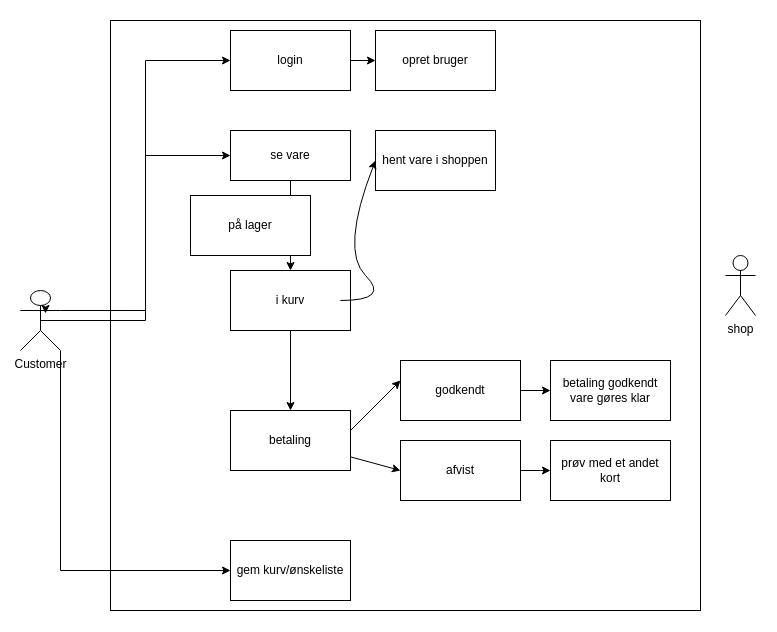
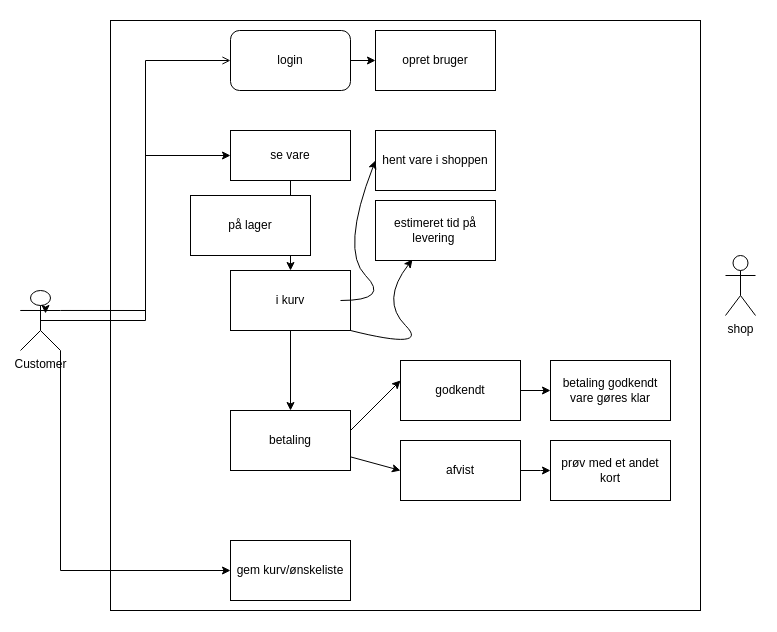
  <mxCell id="0" />
  <mxCell id="1" parent="0" />
  <mxCell id="2" value="" style="whiteSpace=wrap;html=1;aspect=fixed;fontStyle=1" vertex="1" parent="1"><mxGeometry x="110" y="20" width="590" height="590" as="geometry" /></mxCell>
  <mxCell id="3" style="edgeStyle=orthogonalEdgeStyle;rounded=0;orthogonalLoop=1;jettySize=auto;html=1;entryX=0;entryY=0.5;entryDx=0;entryDy=0;exitX=0.5;exitY=0.5;exitDx=0;exitDy=0;exitPerimeter=0;" edge="1" parent="1" source="6" target="8"><mxGeometry relative="1" as="geometry" /></mxCell>
- <mxCell id="4" style="edgeStyle=orthogonalEdgeStyle;rounded=0;orthogonalLoop=1;jettySize=auto;html=1;exitX=1;exitY=0.333;exitDx=0;exitDy=0;exitPerimeter=0;entryX=0;entryY=0.5;entryDx=0;entryDy=0;" edge="1" parent="1" source="6" target="27"><mxGeometry relative="1" as="geometry" /></mxCell>
+ <mxCell id="4" style="edgeStyle=orthogonalEdgeStyle;rounded=0;orthogonalLoop=1;jettySize=auto;html=1;exitX=1;exitY=0.333;exitDx=0;exitDy=0;exitPerimeter=0;entryX=0;entryY=0.5;entryDx=0;entryDy=0;endArrow=open;" edge="1" parent="1" source="6" target="27"><mxGeometry relative="1" as="geometry" /></mxCell>
  <mxCell id="5" style="edgeStyle=orthogonalEdgeStyle;rounded=0;orthogonalLoop=1;jettySize=auto;html=1;exitX=1;exitY=1;exitDx=0;exitDy=0;exitPerimeter=0;entryX=0;entryY=0.5;entryDx=0;entryDy=0;" edge="1" parent="1" source="6" target="30"><mxGeometry relative="1" as="geometry" /></mxCell>
  <mxCell id="6" value="Customer" style="shape=umlActor;verticalLabelPosition=bottom;verticalAlign=top;html=1;" parent="1" vertex="1"><mxGeometry x="20" y="290" width="40" height="60" as="geometry" /></mxCell>
  <mxCell id="7" value="" style="edgeStyle=orthogonalEdgeStyle;rounded=0;orthogonalLoop=1;jettySize=auto;html=1;" edge="1" parent="1" source="8" target="10"><mxGeometry relative="1" as="geometry" /></mxCell>
  <mxCell id="8" value="se vare" style="rounded=0;whiteSpace=wrap;html=1;" vertex="1" parent="1"><mxGeometry x="230" y="130" width="120" height="50" as="geometry" /></mxCell>
  <mxCell id="9" value="på lager" style="rounded=0;whiteSpace=wrap;html=1;" vertex="1" parent="1"><mxGeometry x="190" y="195" width="120" height="60" as="geometry" /></mxCell>
  <mxCell id="10" value="i kurv" style="rounded=0;whiteSpace=wrap;html=1;" vertex="1" parent="1"><mxGeometry x="230" y="270" width="120" height="60" as="geometry" /></mxCell>
  <mxCell id="11" value="hent vare i shoppen" style="rounded=0;whiteSpace=wrap;html=1;" vertex="1" parent="1"><mxGeometry x="375" y="130" width="120" height="60" as="geometry" /></mxCell>
+ <mxCell id="12" value="estimeret tid på levering&amp;nbsp;" style="rounded=0;whiteSpace=wrap;html=1;" vertex="1" parent="1"><mxGeometry x="375" y="200" width="120" height="60" as="geometry" /></mxCell>
  <mxCell id="13" value="" style="curved=1;endArrow=classic;html=1;entryX=0;entryY=0.5;entryDx=0;entryDy=0;" edge="1" parent="1" target="11"><mxGeometry width="50" height="50" relative="1" as="geometry"><mxPoint x="340" y="300" as="sourcePoint" /><mxPoint x="390" y="250" as="targetPoint" /><Array as="points"><mxPoint x="390" y="300" /><mxPoint x="340" y="250" /></Array></mxGeometry></mxCell>
+ <mxCell id="14" value="" style="curved=1;endArrow=classic;html=1;exitX=1;exitY=1;exitDx=0;exitDy=0;entryX=0.308;entryY=0.983;entryDx=0;entryDy=0;entryPerimeter=0;" edge="1" parent="1" source="10" target="12"><mxGeometry width="50" height="50" relative="1" as="geometry"><mxPoint x="380" y="350" as="sourcePoint" /><mxPoint x="430" y="300" as="targetPoint" /><Array as="points"><mxPoint x="430" y="350" /><mxPoint x="380" y="300" /></Array></mxGeometry></mxCell>
  <mxCell id="15" value="betaling" style="rounded=0;whiteSpace=wrap;html=1;" vertex="1" parent="1"><mxGeometry x="230" y="410" width="120" height="60" as="geometry" /></mxCell>
  <mxCell id="16" value="" style="edgeStyle=orthogonalEdgeStyle;rounded=0;orthogonalLoop=1;jettySize=auto;html=1;" edge="1" parent="1" source="17" target="24"><mxGeometry relative="1" as="geometry" /></mxCell>
  <mxCell id="17" value="godkendt" style="rounded=0;whiteSpace=wrap;html=1;" vertex="1" parent="1"><mxGeometry x="400" y="360" width="120" height="60" as="geometry" /></mxCell>
  <mxCell id="18" value="" style="edgeStyle=orthogonalEdgeStyle;rounded=0;orthogonalLoop=1;jettySize=auto;html=1;" edge="1" parent="1" source="19"><mxGeometry relative="1" as="geometry"><mxPoint x="550" y="470" as="targetPoint" /></mxGeometry></mxCell>
  <mxCell id="19" value="afvist" style="rounded=0;whiteSpace=wrap;html=1;" vertex="1" parent="1"><mxGeometry x="400" y="440" width="120" height="60" as="geometry" /></mxCell>
  <mxCell id="20" value="" style="endArrow=classic;html=1;" edge="1" parent="1"><mxGeometry width="50" height="50" relative="1" as="geometry"><mxPoint x="350" y="430" as="sourcePoint" /><mxPoint x="400" y="380" as="targetPoint" /></mxGeometry></mxCell>
  <mxCell id="21" value="" style="endArrow=classic;html=1;entryX=0.5;entryY=0;entryDx=0;entryDy=0;exitX=0.5;exitY=1;exitDx=0;exitDy=0;" edge="1" parent="1" source="10" target="15"><mxGeometry width="50" height="50" relative="1" as="geometry"><mxPoint x="280" y="380" as="sourcePoint" /><mxPoint x="330" y="330" as="targetPoint" /></mxGeometry></mxCell>
  <mxCell id="22" value="" style="endArrow=classic;html=1;entryX=0;entryY=0.5;entryDx=0;entryDy=0;" edge="1" parent="1" source="15" target="19"><mxGeometry width="50" height="50" relative="1" as="geometry"><mxPoint x="350" y="490" as="sourcePoint" /><mxPoint x="420.711" y="440" as="targetPoint" /></mxGeometry></mxCell>
  <mxCell id="23" value="prøv med et andet kort" style="whiteSpace=wrap;html=1;" vertex="1" parent="1"><mxGeometry x="550" y="440" width="120" height="60" as="geometry" /></mxCell>
  <mxCell id="24" value="betaling godkendt vare gøres klar" style="rounded=0;whiteSpace=wrap;html=1;" vertex="1" parent="1"><mxGeometry x="550" y="360" width="120" height="60" as="geometry" /></mxCell>
  <mxCell id="25" value="shop&lt;br&gt;" style="shape=umlActor;verticalLabelPosition=bottom;verticalAlign=top;html=1;outlineConnect=0;" vertex="1" parent="1"><mxGeometry x="725" y="255" width="30" height="60" as="geometry" /></mxCell>
  <mxCell id="26" value="" style="edgeStyle=orthogonalEdgeStyle;rounded=0;orthogonalLoop=1;jettySize=auto;html=1;" edge="1" parent="1" source="27" target="28"><mxGeometry relative="1" as="geometry" /></mxCell>
- <mxCell id="27" value="login" style="rounded=0;whiteSpace=wrap;html=1;" vertex="1" parent="1"><mxGeometry x="230" y="30" width="120" height="60" as="geometry" /></mxCell>
+ <mxCell id="27" value="login" style="whiteSpace=wrap;html=1;rounded=1;" vertex="1" parent="1"><mxGeometry x="230" y="30" width="120" height="60" as="geometry" /></mxCell>
  <mxCell id="28" value="opret bruger" style="rounded=0;whiteSpace=wrap;html=1;" vertex="1" parent="1"><mxGeometry x="375" y="30" width="120" height="60" as="geometry" /></mxCell>
  <mxCell id="29" style="edgeStyle=orthogonalEdgeStyle;rounded=0;orthogonalLoop=1;jettySize=auto;html=1;exitX=0;exitY=0.333;exitDx=0;exitDy=0;exitPerimeter=0;entryX=0.625;entryY=0.383;entryDx=0;entryDy=0;entryPerimeter=0;" edge="1" parent="1" source="6" target="6"><mxGeometry relative="1" as="geometry" /></mxCell>
  <mxCell id="30" value="gem kurv/ønskeliste" style="rounded=0;whiteSpace=wrap;html=1;" vertex="1" parent="1"><mxGeometry x="230" y="540" width="120" height="60" as="geometry" /></mxCell>
